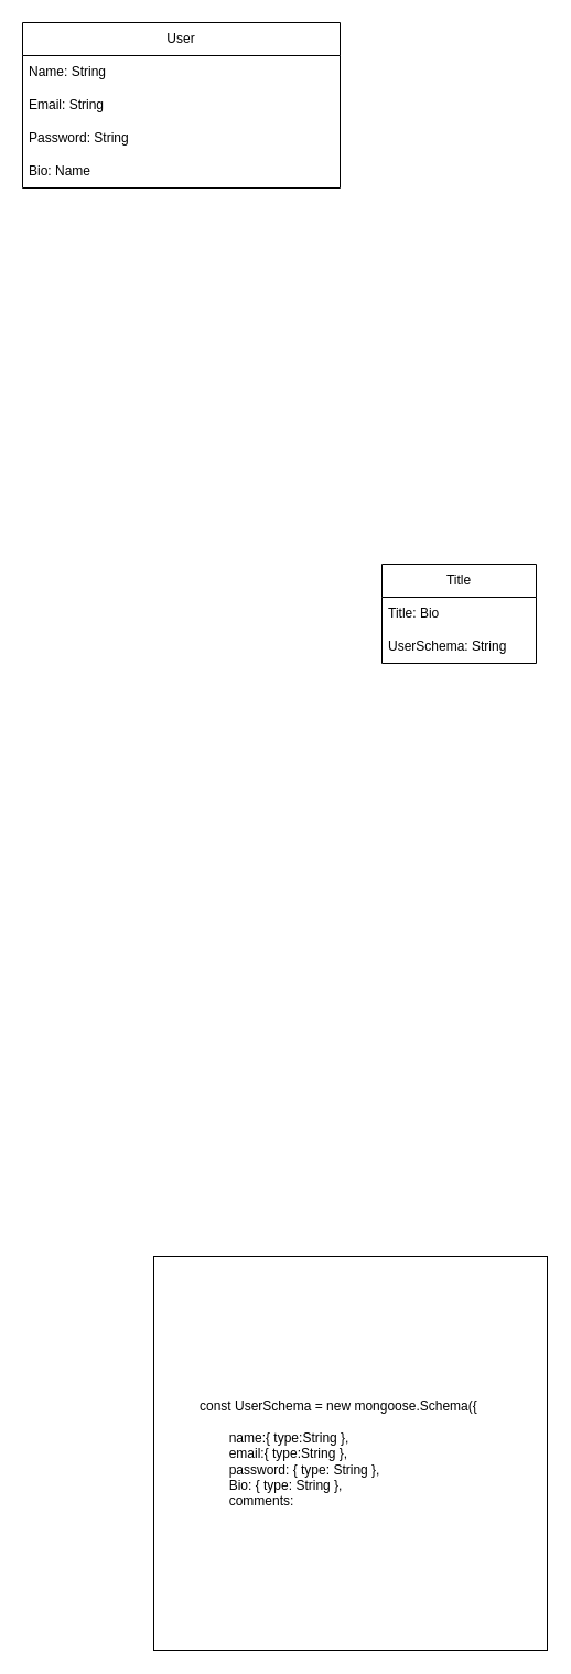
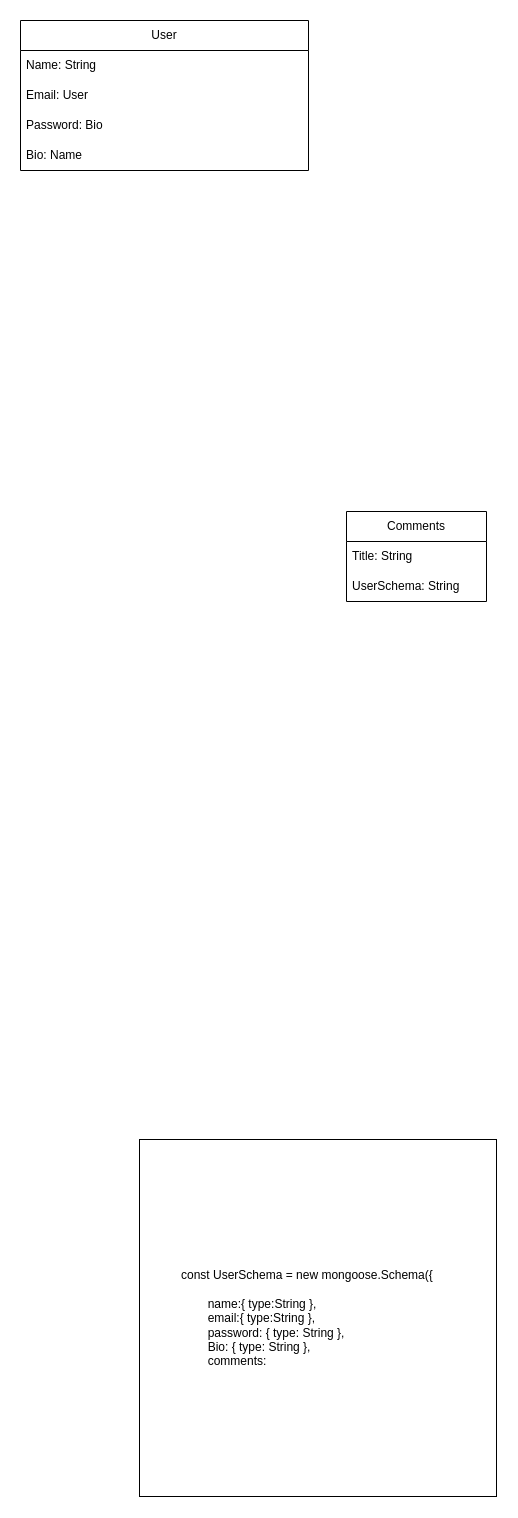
  <mxCell id="0" />
  <mxCell id="1" parent="0" />
  <mxCell id="2" value="User" style="swimlane;fontStyle=0;childLayout=stackLayout;horizontal=1;startSize=30;horizontalStack=0;resizeParent=1;resizeParentMax=0;resizeLast=0;collapsible=1;marginBottom=0;whiteSpace=wrap;html=1;" parent="1" vertex="1"><mxGeometry x="20" y="20" width="288" height="150" as="geometry" /></mxCell>
  <mxCell id="3" value="Name: String" style="text;strokeColor=none;fillColor=none;align=left;verticalAlign=middle;spacingLeft=4;spacingRight=4;overflow=hidden;points=[[0,0.5],[1,0.5]];portConstraint=eastwest;rotatable=0;whiteSpace=wrap;html=1;" parent="2" vertex="1"><mxGeometry y="30" width="288" height="30" as="geometry" /></mxCell>
- <mxCell id="4" value="Email: String" style="text;strokeColor=none;fillColor=none;align=left;verticalAlign=middle;spacingLeft=4;spacingRight=4;overflow=hidden;points=[[0,0.5],[1,0.5]];portConstraint=eastwest;rotatable=0;whiteSpace=wrap;html=1;" parent="2" vertex="1"><mxGeometry y="60" width="288" height="30" as="geometry" /></mxCell>
- <mxCell id="5" value="Password: String" style="text;strokeColor=none;fillColor=none;align=left;verticalAlign=middle;spacingLeft=4;spacingRight=4;overflow=hidden;points=[[0,0.5],[1,0.5]];portConstraint=eastwest;rotatable=0;whiteSpace=wrap;html=1;" parent="2" vertex="1"><mxGeometry y="90" width="288" height="30" as="geometry" /></mxCell>
+ <mxCell id="4" value="Email: User" style="text;strokeColor=none;fillColor=none;align=left;verticalAlign=middle;spacingLeft=4;spacingRight=4;overflow=hidden;points=[[0,0.5],[1,0.5]];portConstraint=eastwest;rotatable=0;whiteSpace=wrap;html=1;" parent="2" vertex="1"><mxGeometry y="60" width="288" height="30" as="geometry" /></mxCell>
+ <mxCell id="5" value="Password: Bio" style="text;strokeColor=none;fillColor=none;align=left;verticalAlign=middle;spacingLeft=4;spacingRight=4;overflow=hidden;points=[[0,0.5],[1,0.5]];portConstraint=eastwest;rotatable=0;whiteSpace=wrap;html=1;" parent="2" vertex="1"><mxGeometry y="90" width="288" height="30" as="geometry" /></mxCell>
  <mxCell id="6" value="Bio: Name" style="text;strokeColor=none;fillColor=none;align=left;verticalAlign=middle;spacingLeft=4;spacingRight=4;overflow=hidden;points=[[0,0.5],[1,0.5]];portConstraint=eastwest;rotatable=0;whiteSpace=wrap;html=1;" parent="2" vertex="1"><mxGeometry y="120" width="288" height="30" as="geometry" /></mxCell>
- <mxCell id="7" value="Title" style="swimlane;fontStyle=0;childLayout=stackLayout;horizontal=1;startSize=30;horizontalStack=0;resizeParent=1;resizeParentMax=0;resizeLast=0;collapsible=1;marginBottom=0;whiteSpace=wrap;html=1;" parent="1" vertex="1"><mxGeometry x="346" y="511" width="140" height="90" as="geometry" /></mxCell>
- <mxCell id="8" value="Title: Bio" style="text;strokeColor=none;fillColor=none;align=left;verticalAlign=middle;spacingLeft=4;spacingRight=4;overflow=hidden;points=[[0,0.5],[1,0.5]];portConstraint=eastwest;rotatable=0;whiteSpace=wrap;html=1;" parent="7" vertex="1"><mxGeometry y="30" width="140" height="30" as="geometry" /></mxCell>
+ <mxCell id="7" value="Comments" style="swimlane;fontStyle=0;childLayout=stackLayout;horizontal=1;startSize=30;horizontalStack=0;resizeParent=1;resizeParentMax=0;resizeLast=0;collapsible=1;marginBottom=0;whiteSpace=wrap;html=1;" parent="1" vertex="1"><mxGeometry x="346" y="511" width="140" height="90" as="geometry" /></mxCell>
+ <mxCell id="8" value="Title: String" style="text;strokeColor=none;fillColor=none;align=left;verticalAlign=middle;spacingLeft=4;spacingRight=4;overflow=hidden;points=[[0,0.5],[1,0.5]];portConstraint=eastwest;rotatable=0;whiteSpace=wrap;html=1;" parent="7" vertex="1"><mxGeometry y="30" width="140" height="30" as="geometry" /></mxCell>
  <mxCell id="9" value="UserSchema: String" style="text;strokeColor=none;fillColor=none;align=left;verticalAlign=middle;spacingLeft=4;spacingRight=4;overflow=hidden;points=[[0,0.5],[1,0.5]];portConstraint=eastwest;rotatable=0;whiteSpace=wrap;html=1;" parent="7" vertex="1"><mxGeometry y="60" width="140" height="30" as="geometry" /></mxCell>
  <mxCell id="10" value="&lt;blockquote style=&quot;margin: 0 0 0 40px; border: none; padding: 0px;&quot;&gt;const UserSchema = new mongoose.Schema({&lt;/blockquote&gt;&lt;blockquote style=&quot;margin: 0 0 0 40px; border: none; padding: 0px;&quot;&gt;&lt;br&gt;&lt;span style=&quot;white-space: pre;&quot;&gt;&#09;&lt;/span&gt;name:{ type:String },&lt;br&gt;&lt;span style=&quot;white-space: pre;&quot;&gt;&#09;&lt;/span&gt;email:{ type:String },&lt;br&gt;&lt;span style=&quot;white-space: pre;&quot;&gt;&#09;&lt;/span&gt;password: { type: String },&lt;br&gt;&lt;span style=&quot;white-space: pre;&quot;&gt;&#09;&lt;/span&gt;Bio: { type: String },&lt;br&gt;&lt;span style=&quot;white-space: pre;&quot;&gt;&#09;&lt;/span&gt;comments:&lt;br&gt;&lt;/blockquote&gt;" style="whiteSpace=wrap;html=1;aspect=fixed;align=left;" vertex="1" parent="1"><mxGeometry x="139" y="1139" width="357" height="357" as="geometry" /></mxCell>
